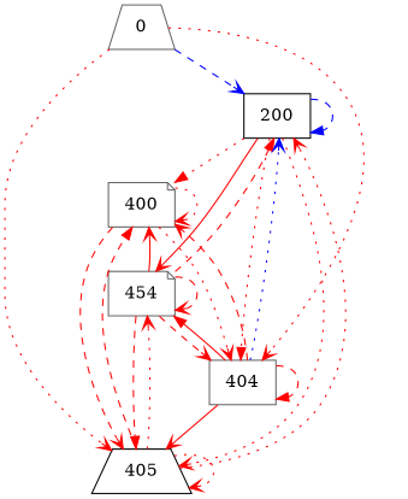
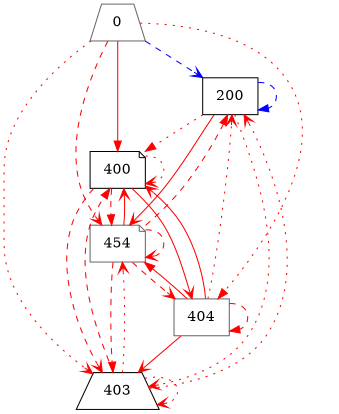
  digraph {
    node [color=gray40 shape=box]
    edge [arrowhead=vee color=red style=dashed]
    200 [color=black]
    0 [shape=trapezium]
-   400 [shape=note]
+   400 [color=black shape=note]
    454 [shape=note]
    404
-   405 [color=black shape=trapezium]
+   405 [color=black shape=trapezium label=403]
    200 -> 200 [arrowhead=normal color=blue]
    200 -> 400 [arrowhead=normal style=dotted]
    200 -> 454 [style=solid]
-   200 -> 404 [arrowhead=normal style=dotted]
    200 -> 405 [style=dotted]
    0 -> 200 [color=blue]
-   0 -> 404 [style=dotted]
+   0 -> 400 [arrowhead=normal style=solid]
+   0 -> 454
+   0 -> 404 [arrowhead=normal style=dotted]
    0 -> 405 [style=dotted]
    400 -> 400 [style=dotted]
-   400 -> 404 [style=dotted]
+   400 -> 454 [arrowhead=normal]
+   400 -> 404 [style=solid]
    400 -> 405
    454 -> 200 [arrowhead=normal]
    454 -> 400 [style=solid]
    454 -> 454
    454 -> 404
    454 -> 405 [arrowhead=normal]
-   404 -> 200 [color=blue style=dotted]
-   404 -> 400
+   404 -> 200 [style=dotted]
+   404 -> 400 [style=solid]
    404 -> 454 [arrowhead=normal style=solid]
    404 -> 404 [arrowhead=normal]
    404 -> 405 [style=solid]
    405 -> 200 [style=dotted]
    405 -> 400 [arrowhead=normal]
    405 -> 454 [style=dotted]
    405 -> 405 [style=dotted]
  }
